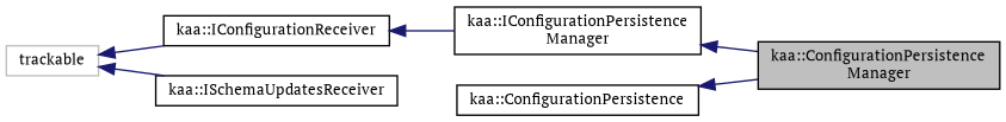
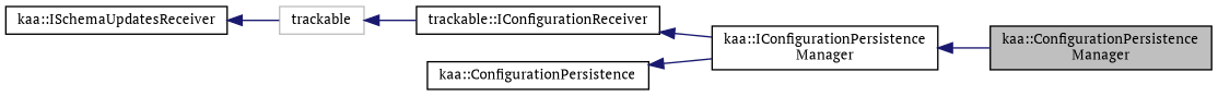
  digraph {
    fontname="PT Serif"
    rankdir=LR
    node [color=black fontname="PT Serif" fontsize=10 shape=record]
    edge [color=midnightblue dir=back fontname="PT Serif" fontsize=10 labelfontname=FreeSans labelfontsize=10 style=solid]
    n1 [fillcolor=grey75 fontcolor=black height=0.2 label="kaa::ConfigurationPersistence\lManager" style=filled width=0.4]
    n2 [height=0.2 label="kaa::IConfigurationPersistence\lManager" width=0.4]
-   n3 [height=0.2 label="kaa::IConfigurationReceiver" width=0.4]
+   n3 [height=0.2 label="trackable::IConfigurationReceiver" width=0.4]
    n4 [color=grey75 height=0.2 label=trackable width=0.4]
    n5 [height=0.2 label="kaa::ISchemaUpdatesReceiver" width=0.4]
    n6 [height=0.2 label="kaa::ConfigurationPersistence" width=0.4]
    n2 -> n1
    n3 -> n2
    n4 -> n3
-   n4 -> n5
-   n6 -> n1
+   n5 -> n4
+   n6 -> n2
  }
